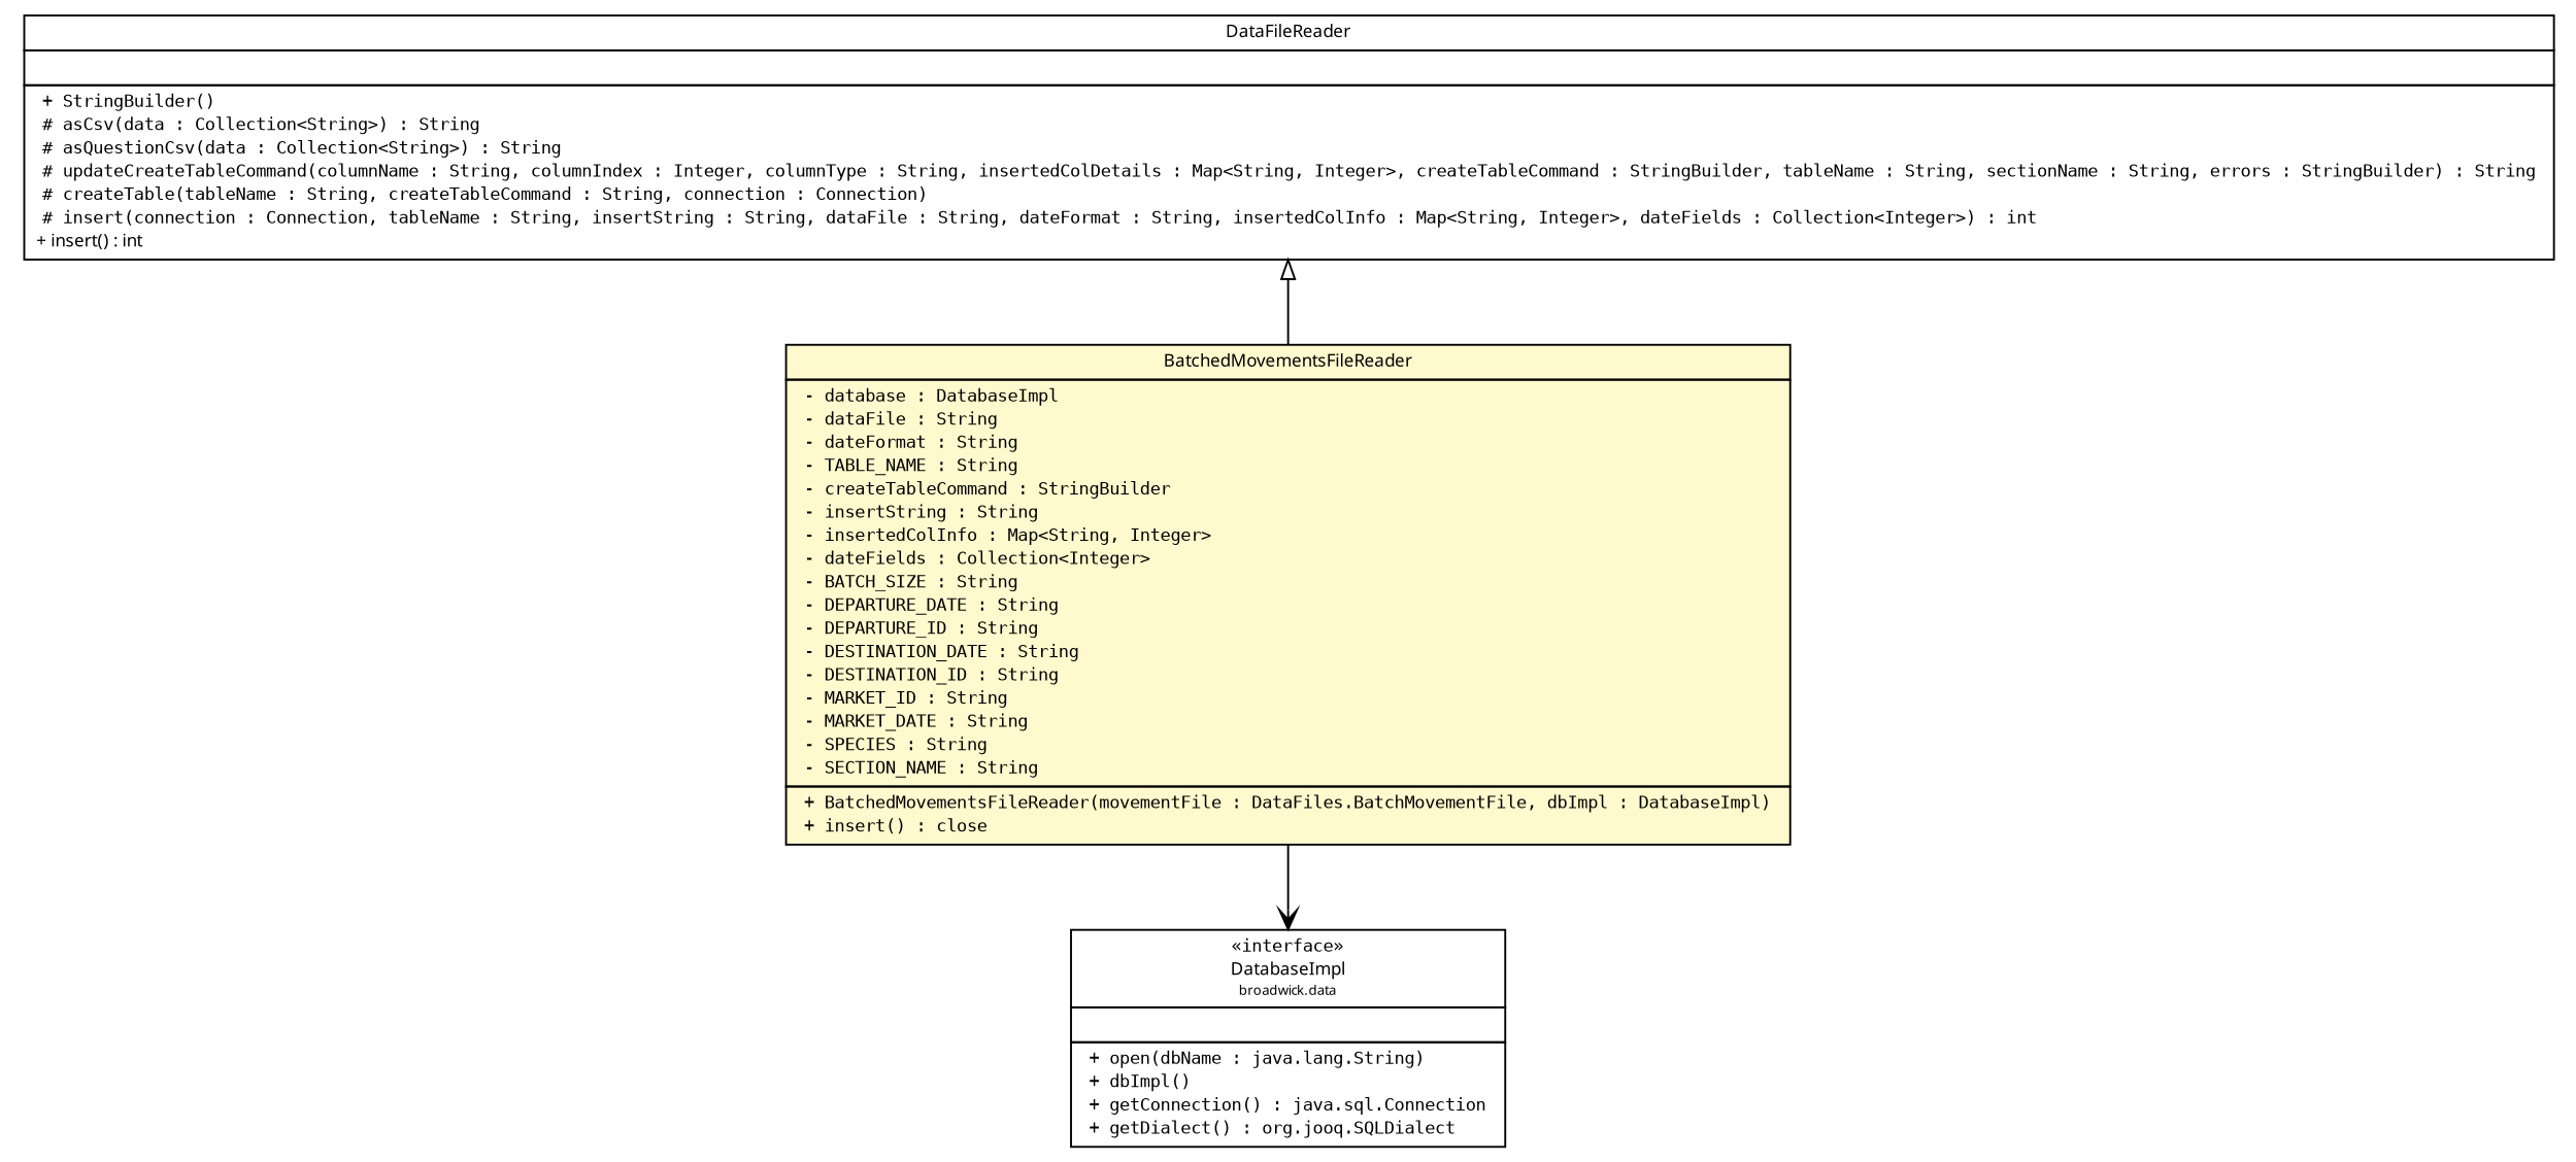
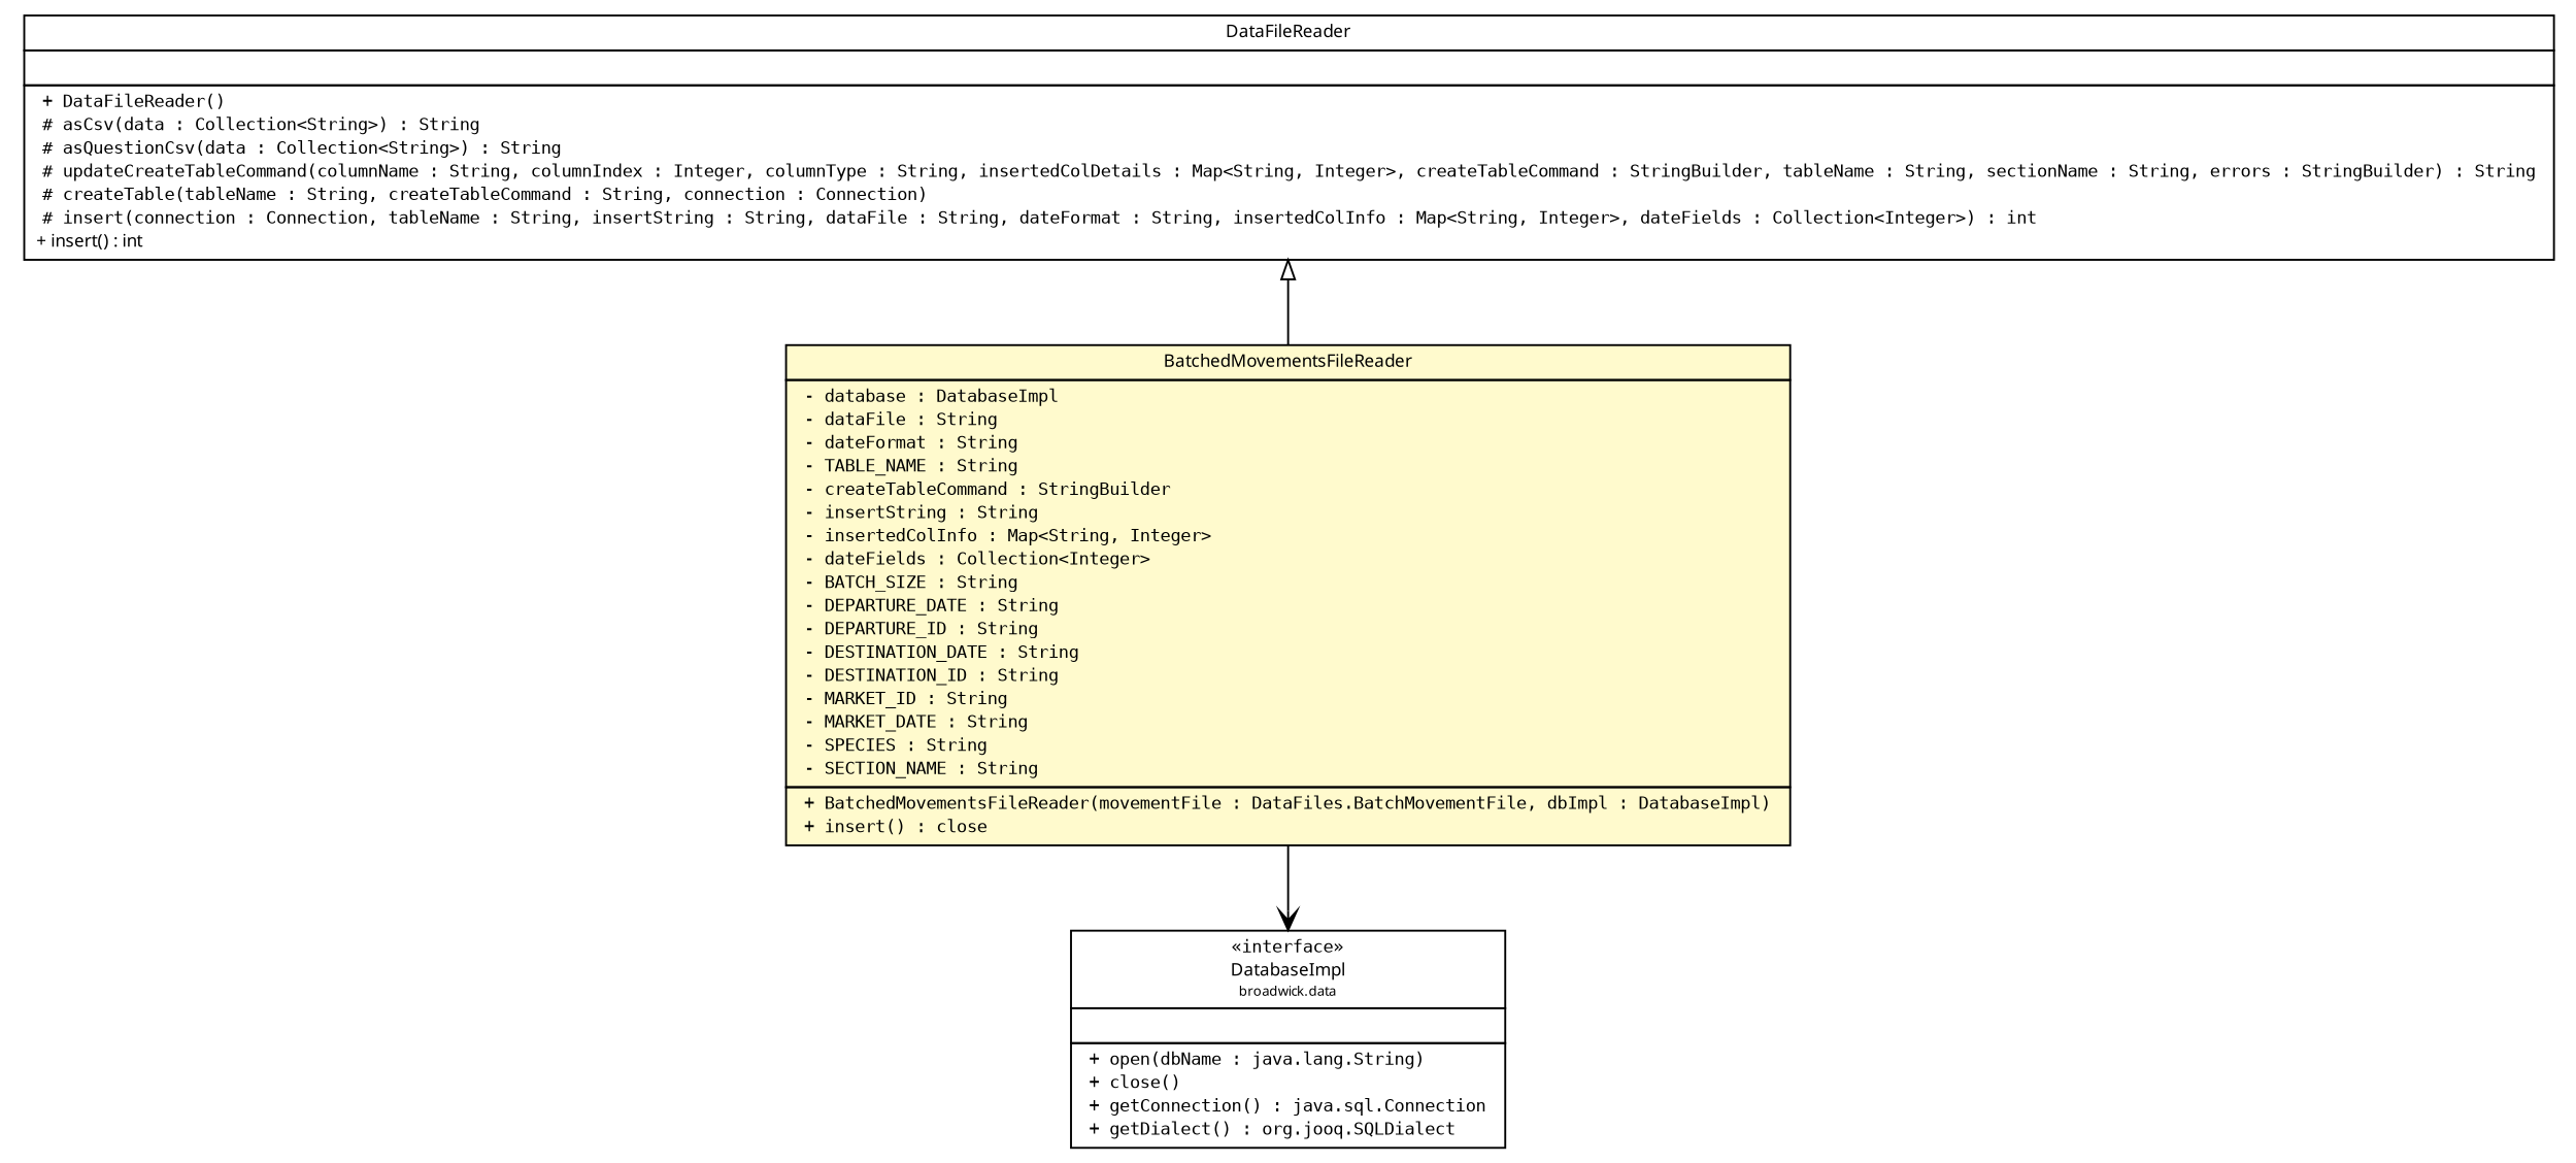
  digraph {
    fontname="DejaVu Sans Mono"
    nodesep=0.25
    ranksep=0.5
    node [fontcolor=black fontname="DejaVu Sans Mono" fontsize=9.0 shape=plaintext]
    edge [fontname="DejaVu Sans Mono" headport=p labelfontname="Trebuchet MS" labelfontsize=10 tailport=p]
-   n1 [label=<<table title="broadwick.data.DatabaseImpl" border="0" cellborder="1" cellspacing="0" cellpadding="2" port="p" href="../DatabaseImpl.html"> 		<tr><td><table border="0" cellspacing="0" cellpadding="1"> <tr><td align="center" balign="center"> &#171;interface&#187; </td></tr> <tr><td align="center" balign="center"><font face="Trebuchet MS"> DatabaseImpl </font></td></tr> <tr><td align="center" balign="center"><font face="Trebuchet MS" point-size="7.0"> broadwick.data </font></td></tr> 		</table></td></tr> 		<tr><td><table border="0" cellspacing="0" cellpadding="1"> <tr><td align="left" balign="left">  </td></tr> 		</table></td></tr> 		<tr><td><table border="0" cellspacing="0" cellpadding="1"> <tr><td align="left" balign="left"> + open(dbName : java.lang.String) </td></tr> <tr><td align="left" balign="left"> + dbImpl() </td></tr> <tr><td align="left" balign="left"> + getConnection() : java.sql.Connection </td></tr> <tr><td align="left" balign="left"> + getDialect() : org.jooq.SQLDialect </td></tr> 		</table></td></tr> 		</table>>]
-   n2 [label=<<table title="broadwick.data.readers.DataFileReader" border="0" cellborder="1" cellspacing="0" cellpadding="2" port="p" href="./DataFileReader.html"> 		<tr><td><table border="0" cellspacing="0" cellpadding="1"> <tr><td align="center" balign="center"><font face="Trebuchet MS"> DataFileReader </font></td></tr> 		</table></td></tr> 		<tr><td><table border="0" cellspacing="0" cellpadding="1"> <tr><td align="left" balign="left">  </td></tr> 		</table></td></tr> 		<tr><td><table border="0" cellspacing="0" cellpadding="1"> <tr><td align="left" balign="left"> + StringBuilder() </td></tr> <tr><td align="left" balign="left"> # asCsv(data : Collection&lt;String&gt;) : String </td></tr> <tr><td align="left" balign="left"> # asQuestionCsv(data : Collection&lt;String&gt;) : String </td></tr> <tr><td align="left" balign="left"> # updateCreateTableCommand(columnName : String, columnIndex : Integer, columnType : String, insertedColDetails : Map&lt;String, Integer&gt;, createTableCommand : StringBuilder, tableName : String, sectionName : String, errors : StringBuilder) : String </td></tr> <tr><td align="left" balign="left"> # createTable(tableName : String, createTableCommand : String, connection : Connection) </td></tr> <tr><td align="left" balign="left"> # insert(connection : Connection, tableName : String, insertString : String, dataFile : String, dateFormat : String, insertedColInfo : Map&lt;String, Integer&gt;, dateFields : Collection&lt;Integer&gt;) : int </td></tr> <tr><td align="left" balign="left"><font face="Trebuchet MS" point-size="9.0"> + insert() : int </font></td></tr> 		</table></td></tr> 		</table>>]
+   n1 [label=<<table title="broadwick.data.DatabaseImpl" border="0" cellborder="1" cellspacing="0" cellpadding="2" port="p" href="../DatabaseImpl.html"> 		<tr><td><table border="0" cellspacing="0" cellpadding="1"> <tr><td align="center" balign="center"> &#171;interface&#187; </td></tr> <tr><td align="center" balign="center"><font face="Trebuchet MS"> DatabaseImpl </font></td></tr> <tr><td align="center" balign="center"><font face="Trebuchet MS" point-size="7.0"> broadwick.data </font></td></tr> 		</table></td></tr> 		<tr><td><table border="0" cellspacing="0" cellpadding="1"> <tr><td align="left" balign="left">  </td></tr> 		</table></td></tr> 		<tr><td><table border="0" cellspacing="0" cellpadding="1"> <tr><td align="left" balign="left"> + open(dbName : java.lang.String) </td></tr> <tr><td align="left" balign="left"> + close() </td></tr> <tr><td align="left" balign="left"> + getConnection() : java.sql.Connection </td></tr> <tr><td align="left" balign="left"> + getDialect() : org.jooq.SQLDialect </td></tr> 		</table></td></tr> 		</table>>]
+   n2 [label=<<table title="broadwick.data.readers.DataFileReader" border="0" cellborder="1" cellspacing="0" cellpadding="2" port="p" href="./DataFileReader.html"> 		<tr><td><table border="0" cellspacing="0" cellpadding="1"> <tr><td align="center" balign="center"><font face="Trebuchet MS"> DataFileReader </font></td></tr> 		</table></td></tr> 		<tr><td><table border="0" cellspacing="0" cellpadding="1"> <tr><td align="left" balign="left">  </td></tr> 		</table></td></tr> 		<tr><td><table border="0" cellspacing="0" cellpadding="1"> <tr><td align="left" balign="left"> + DataFileReader() </td></tr> <tr><td align="left" balign="left"> # asCsv(data : Collection&lt;String&gt;) : String </td></tr> <tr><td align="left" balign="left"> # asQuestionCsv(data : Collection&lt;String&gt;) : String </td></tr> <tr><td align="left" balign="left"> # updateCreateTableCommand(columnName : String, columnIndex : Integer, columnType : String, insertedColDetails : Map&lt;String, Integer&gt;, createTableCommand : StringBuilder, tableName : String, sectionName : String, errors : StringBuilder) : String </td></tr> <tr><td align="left" balign="left"> # createTable(tableName : String, createTableCommand : String, connection : Connection) </td></tr> <tr><td align="left" balign="left"> # insert(connection : Connection, tableName : String, insertString : String, dataFile : String, dateFormat : String, insertedColInfo : Map&lt;String, Integer&gt;, dateFields : Collection&lt;Integer&gt;) : int </td></tr> <tr><td align="left" balign="left"><font face="Trebuchet MS" point-size="9.0"> + insert() : int </font></td></tr> 		</table></td></tr> 		</table>>]
    n3 [label=<<table title="broadwick.data.readers.BatchedMovementsFileReader" border="0" cellborder="1" cellspacing="0" cellpadding="2" port="p" bgcolor="lemonChiffon" href="./BatchedMovementsFileReader.html"> 		<tr><td><table border="0" cellspacing="0" cellpadding="1"> <tr><td align="center" balign="center"><font face="Trebuchet MS"> BatchedMovementsFileReader </font></td></tr> 		</table></td></tr> 		<tr><td><table border="0" cellspacing="0" cellpadding="1"> <tr><td align="left" balign="left"> - database : DatabaseImpl </td></tr> <tr><td align="left" balign="left"> - dataFile : String </td></tr> <tr><td align="left" balign="left"> - dateFormat : String </td></tr> <tr><td align="left" balign="left"> - TABLE_NAME : String </td></tr> <tr><td align="left" balign="left"> - createTableCommand : StringBuilder </td></tr> <tr><td align="left" balign="left"> - insertString : String </td></tr> <tr><td align="left" balign="left"> - insertedColInfo : Map&lt;String, Integer&gt; </td></tr> <tr><td align="left" balign="left"> - dateFields : Collection&lt;Integer&gt; </td></tr> <tr><td align="left" balign="left"> - BATCH_SIZE : String </td></tr> <tr><td align="left" balign="left"> - DEPARTURE_DATE : String </td></tr> <tr><td align="left" balign="left"> - DEPARTURE_ID : String </td></tr> <tr><td align="left" balign="left"> - DESTINATION_DATE : String </td></tr> <tr><td align="left" balign="left"> - DESTINATION_ID : String </td></tr> <tr><td align="left" balign="left"> - MARKET_ID : String </td></tr> <tr><td align="left" balign="left"> - MARKET_DATE : String </td></tr> <tr><td align="left" balign="left"> - SPECIES : String </td></tr> <tr><td align="left" balign="left"> - SECTION_NAME : String </td></tr> 		</table></td></tr> 		<tr><td><table border="0" cellspacing="0" cellpadding="1"> <tr><td align="left" balign="left"> + BatchedMovementsFileReader(movementFile : DataFiles.BatchMovementFile, dbImpl : DatabaseImpl) </td></tr> <tr><td align="left" balign="left"> + insert() : close </td></tr> 		</table></td></tr> 		</table>>]
    n2 -> n3 [arrowtail=empty dir=back fontsize=10]
    n3 -> n1 [arrowhead=open color=black fontcolor=black fontsize=10.0]
  }
